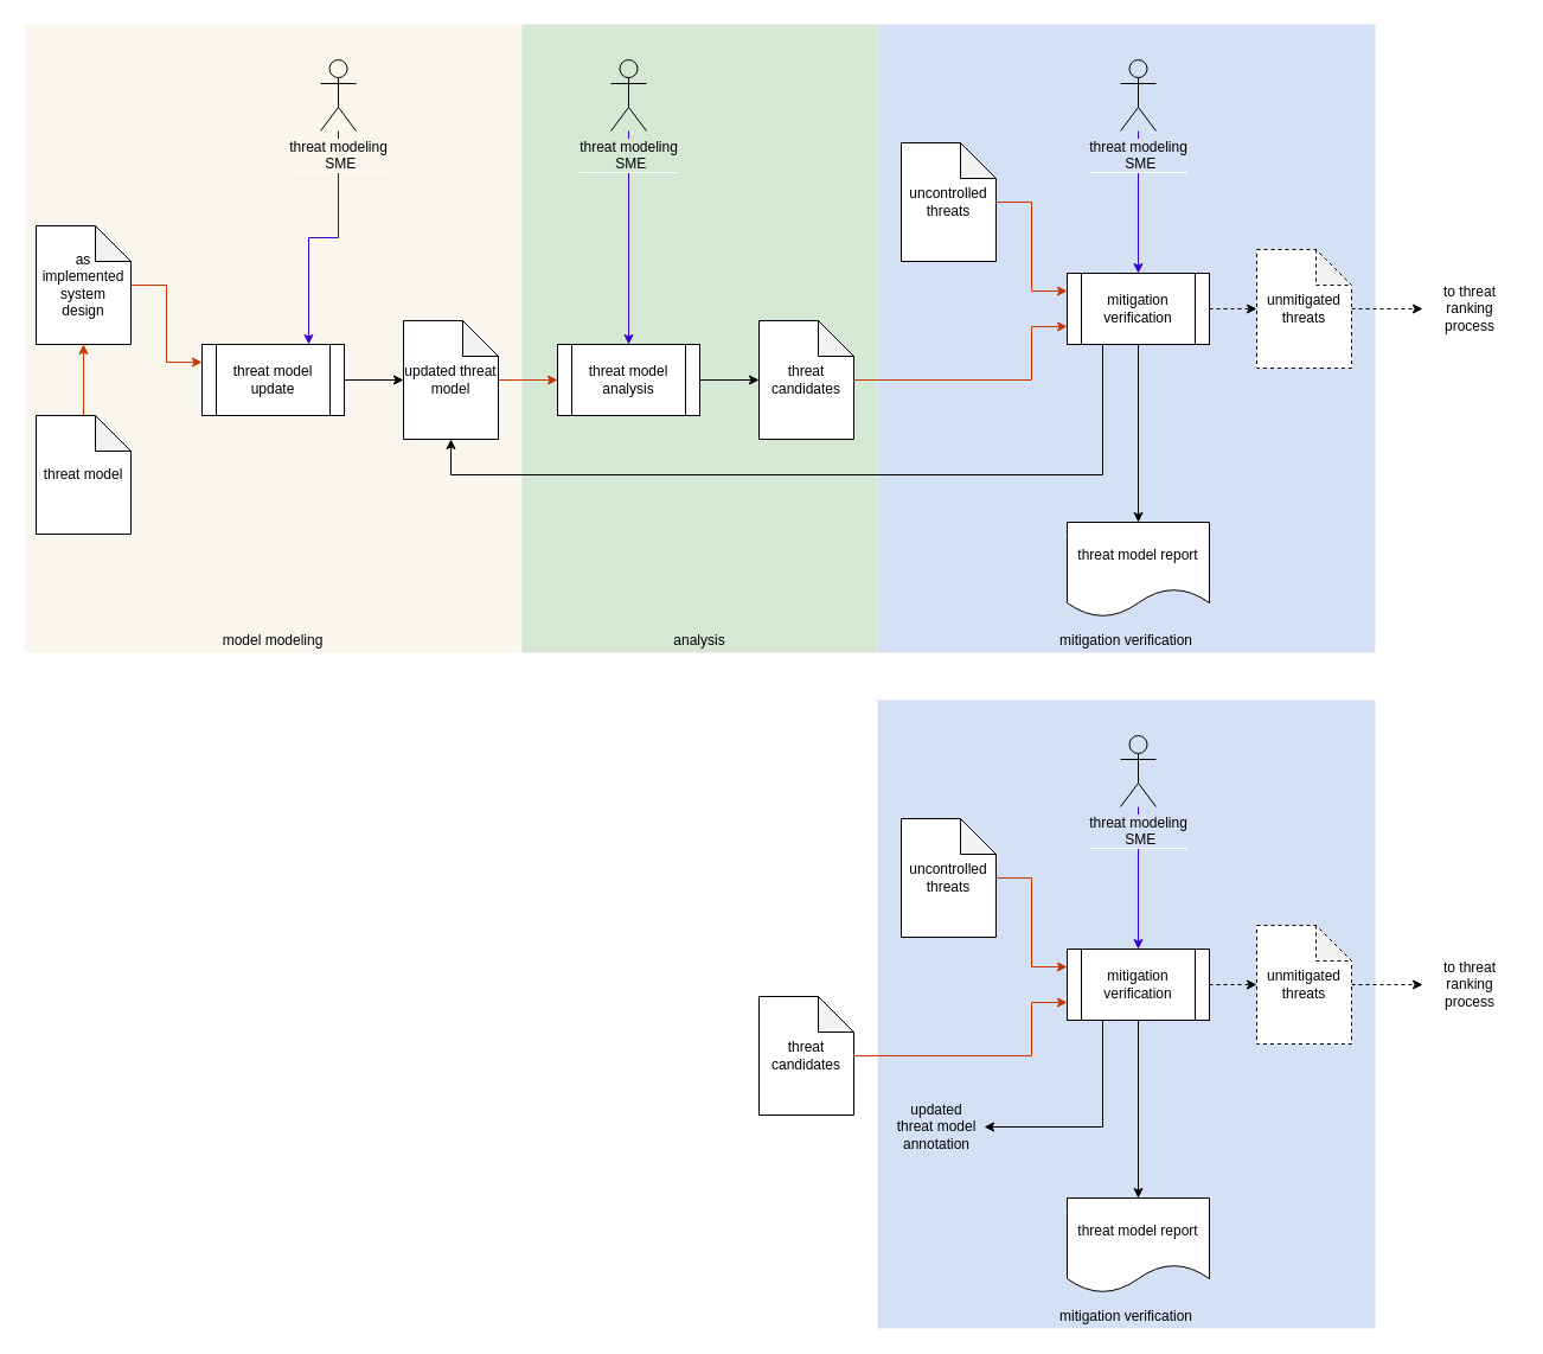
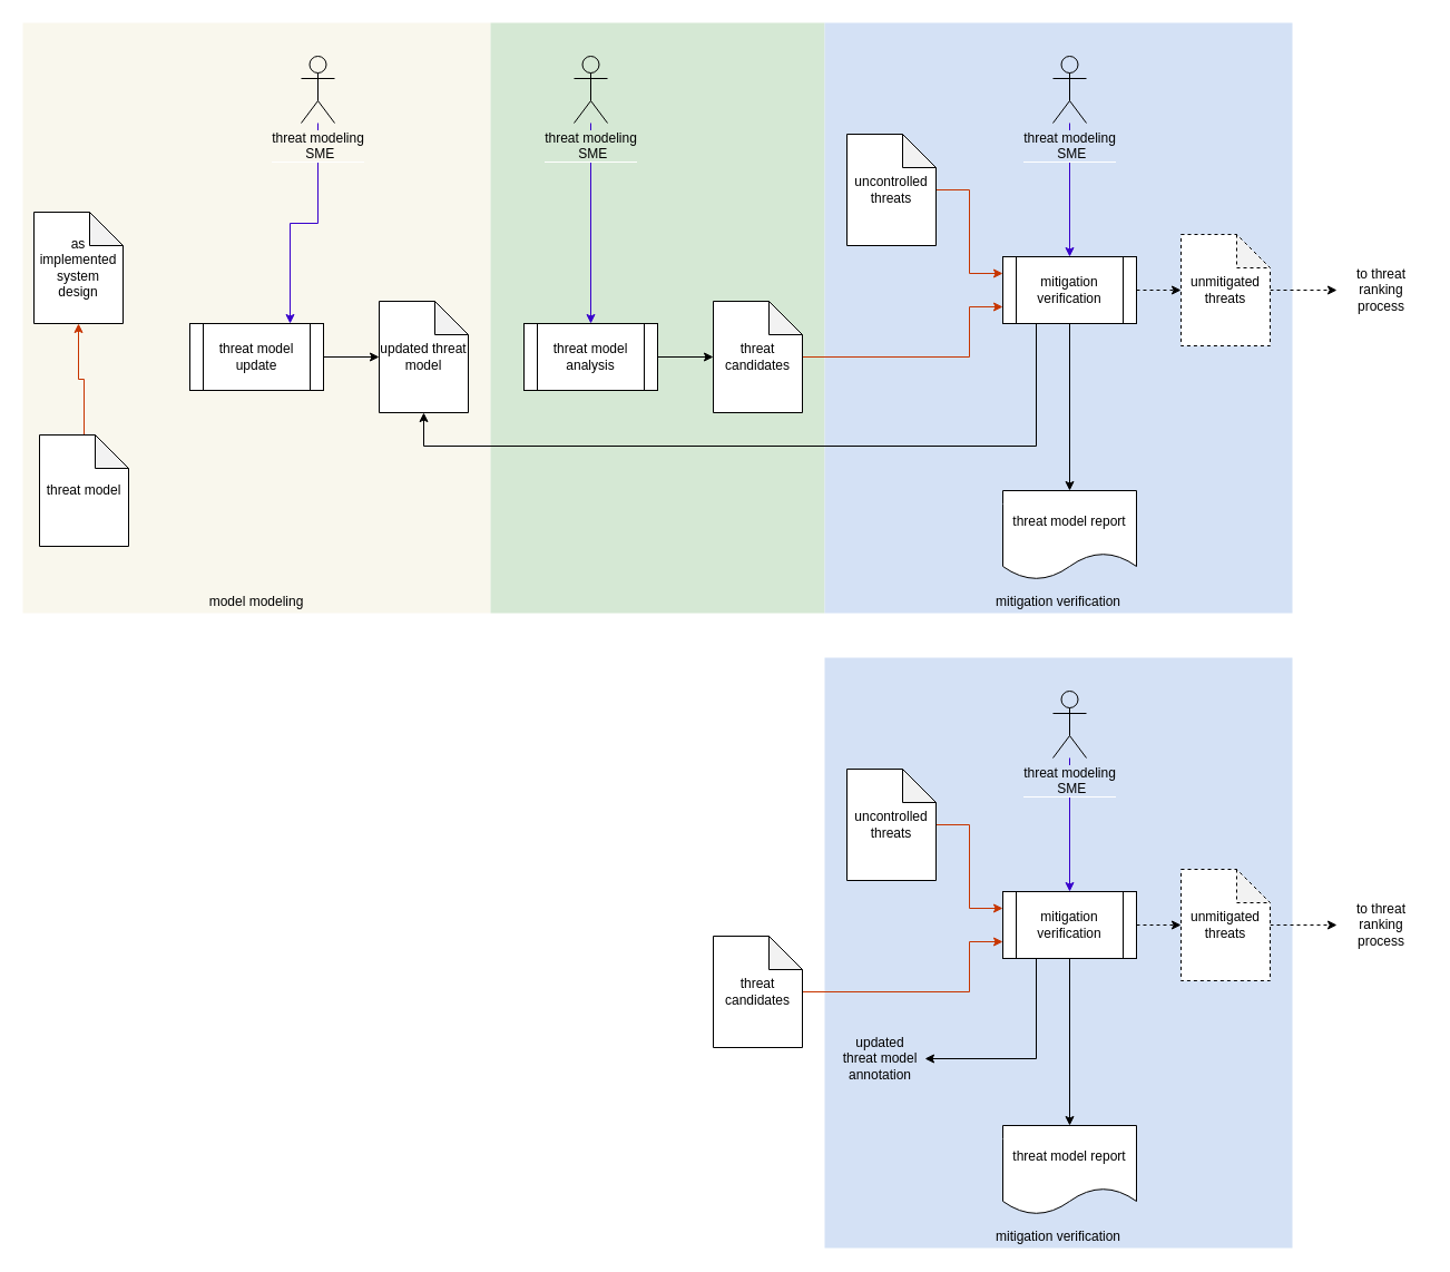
  <mxCell id="0" />
  <mxCell id="1" parent="0" />
  <mxCell id="2" value="" style="rounded=0;whiteSpace=wrap;html=1;fillColor=#f9f7ed;strokeColor=none;" parent="1" vertex="1"><mxGeometry x="20" y="20" width="420" height="530" as="geometry" /></mxCell>
  <mxCell id="3" value="" style="rounded=0;whiteSpace=wrap;html=1;strokeColor=none;fillColor=#D5E8D4;" parent="1" vertex="1"><mxGeometry x="440" y="20" width="300" height="530" as="geometry" /></mxCell>
  <mxCell id="4" value="" style="rounded=0;whiteSpace=wrap;html=1;strokeColor=none;fillColor=#D4E1F5;" parent="1" vertex="1"><mxGeometry x="740" y="20" width="420" height="530" as="geometry" /></mxCell>
  <mxCell id="5" value="threat model report" style="shape=document;whiteSpace=wrap;html=1;boundedLbl=1;" parent="1" vertex="1"><mxGeometry x="900" y="440" width="120" height="80" as="geometry" /></mxCell>
  <mxCell id="6" style="edgeStyle=orthogonalEdgeStyle;rounded=0;orthogonalLoop=1;jettySize=auto;html=1;entryX=0;entryY=0.5;entryDx=0;entryDy=0;entryPerimeter=0;" parent="1" source="7" target="14" edge="1"><mxGeometry relative="1" as="geometry" /></mxCell>
  <mxCell id="7" value="threat model analysis" style="shape=process;whiteSpace=wrap;html=1;backgroundOutline=1;" parent="1" vertex="1"><mxGeometry x="470" y="290" width="120" height="60" as="geometry" /></mxCell>
  <mxCell id="8" style="edgeStyle=orthogonalEdgeStyle;rounded=0;orthogonalLoop=1;jettySize=auto;html=1;entryX=0.75;entryY=0;entryDx=0;entryDy=0;fillColor=#6a00ff;strokeColor=#3700CC;" parent="1" source="30" target="22" edge="1"><mxGeometry relative="1" as="geometry" /></mxCell>
  <mxCell id="9" style="edgeStyle=orthogonalEdgeStyle;rounded=0;orthogonalLoop=1;jettySize=auto;html=1;entryX=0.5;entryY=0;entryDx=0;entryDy=0;fillColor=#6a00ff;strokeColor=#3700CC;" parent="1" source="28" target="18" edge="1"><mxGeometry relative="1" as="geometry"><mxPoint x="905" y="-140" as="sourcePoint" /><Array as="points"><mxPoint x="960" y="140" /><mxPoint x="960" y="140" /></Array></mxGeometry></mxCell>
  <mxCell id="10" style="edgeStyle=orthogonalEdgeStyle;rounded=0;orthogonalLoop=1;jettySize=auto;html=1;entryX=0.5;entryY=0;entryDx=0;entryDy=0;fillColor=#6a00ff;strokeColor=#3700CC;" parent="1" source="29" target="7" edge="1"><mxGeometry relative="1" as="geometry" /></mxCell>
- <mxCell id="11" style="edgeStyle=orthogonalEdgeStyle;rounded=0;orthogonalLoop=1;jettySize=auto;html=1;entryX=0;entryY=0.5;entryDx=0;entryDy=0;fillColor=#fa6800;strokeColor=#C73500;" parent="1" source="12" target="7" edge="1"><mxGeometry relative="1" as="geometry" /></mxCell>
  <mxCell id="12" value="updated threat model" style="shape=note;whiteSpace=wrap;html=1;backgroundOutline=1;darkOpacity=0.05;" parent="1" vertex="1"><mxGeometry x="340" y="270" width="80" height="100" as="geometry" /></mxCell>
  <mxCell id="13" style="edgeStyle=orthogonalEdgeStyle;rounded=0;orthogonalLoop=1;jettySize=auto;html=1;entryX=0;entryY=0.75;entryDx=0;entryDy=0;fillColor=#fa6800;strokeColor=#C73500;" parent="1" source="14" target="18" edge="1"><mxGeometry relative="1" as="geometry"><Array as="points"><mxPoint x="870" y="320" /><mxPoint x="870" y="275" /></Array></mxGeometry></mxCell>
  <mxCell id="14" value="threat candidates" style="shape=note;whiteSpace=wrap;html=1;backgroundOutline=1;darkOpacity=0.05;" parent="1" vertex="1"><mxGeometry x="640" y="270" width="80" height="100" as="geometry" /></mxCell>
  <mxCell id="15" style="edgeStyle=orthogonalEdgeStyle;rounded=0;orthogonalLoop=1;jettySize=auto;html=1;entryX=0;entryY=0.5;entryDx=0;entryDy=0;entryPerimeter=0;dashed=1;" parent="1" source="18" target="20" edge="1"><mxGeometry relative="1" as="geometry" /></mxCell>
  <mxCell id="16" style="edgeStyle=orthogonalEdgeStyle;rounded=0;orthogonalLoop=1;jettySize=auto;html=1;entryX=0.5;entryY=0;entryDx=0;entryDy=0;exitX=0.5;exitY=1;exitDx=0;exitDy=0;" parent="1" source="18" target="5" edge="1"><mxGeometry relative="1" as="geometry" /></mxCell>
  <mxCell id="17" style="edgeStyle=orthogonalEdgeStyle;rounded=0;orthogonalLoop=1;jettySize=auto;html=1;exitX=0.25;exitY=1;exitDx=0;exitDy=0;entryX=0.5;entryY=1;entryDx=0;entryDy=0;entryPerimeter=0;strokeWidth=1;" parent="1" source="18" target="12" edge="1"><mxGeometry relative="1" as="geometry"><mxPoint x="350" y="580" as="targetPoint" /><Array as="points"><mxPoint x="930" y="400" /><mxPoint x="380" y="400" /></Array></mxGeometry></mxCell>
  <mxCell id="18" value="mitigation verification" style="shape=process;whiteSpace=wrap;html=1;backgroundOutline=1;" parent="1" vertex="1"><mxGeometry x="900" y="230" width="120" height="60" as="geometry" /></mxCell>
  <mxCell id="19" style="edgeStyle=orthogonalEdgeStyle;rounded=0;orthogonalLoop=1;jettySize=auto;html=1;entryX=0;entryY=0.5;entryDx=0;entryDy=0;dashed=1;" edge="1" parent="1" source="20" target="35"><mxGeometry relative="1" as="geometry" /></mxCell>
  <mxCell id="20" value="unmitigated threats" style="shape=note;whiteSpace=wrap;html=1;backgroundOutline=1;darkOpacity=0.05;dashed=1;" parent="1" vertex="1"><mxGeometry x="1060" y="210" width="80" height="100" as="geometry" /></mxCell>
  <mxCell id="21" style="edgeStyle=orthogonalEdgeStyle;rounded=0;orthogonalLoop=1;jettySize=auto;html=1;entryX=0;entryY=0.5;entryDx=0;entryDy=0;entryPerimeter=0;" parent="1" source="22" target="12" edge="1"><mxGeometry relative="1" as="geometry" /></mxCell>
  <mxCell id="22" value="threat model update" style="shape=process;whiteSpace=wrap;html=1;backgroundOutline=1;" parent="1" vertex="1"><mxGeometry x="170" y="290" width="120" height="60" as="geometry" /></mxCell>
  <mxCell id="23" value="model modeling" style="text;html=1;strokeColor=none;fillColor=none;align=center;verticalAlign=middle;whiteSpace=wrap;rounded=0;" parent="1" vertex="1"><mxGeometry x="20" y="530" width="420" height="20" as="geometry" /></mxCell>
- <mxCell id="24" value="analysis" style="text;html=1;strokeColor=none;fillColor=none;align=center;verticalAlign=middle;whiteSpace=wrap;rounded=0;" parent="1" vertex="1"><mxGeometry x="440" y="530" width="300" height="20" as="geometry" /></mxCell>
  <mxCell id="25" value="mitigation verification" style="text;html=1;strokeColor=none;fillColor=none;align=center;verticalAlign=middle;whiteSpace=wrap;rounded=0;" parent="1" vertex="1"><mxGeometry x="740" y="530" width="420" height="20" as="geometry" /></mxCell>
- <mxCell id="26" style="edgeStyle=orthogonalEdgeStyle;rounded=0;orthogonalLoop=1;jettySize=auto;html=1;fillColor=#fa6800;entryX=0;entryY=0.25;entryDx=0;entryDy=0;strokeColor=#C73500;" parent="1" source="27" target="22" edge="1"><mxGeometry relative="1" as="geometry"><mxPoint x="170" y="320" as="targetPoint" /></mxGeometry></mxCell>
  <mxCell id="27" value="as implemented system&lt;br&gt;design" style="shape=note;whiteSpace=wrap;html=1;backgroundOutline=1;darkOpacity=0.05;" parent="1" vertex="1"><mxGeometry x="30" y="190" width="80" height="100" as="geometry" /></mxCell>
  <mxCell id="28" value="&lt;span style=&quot;background-color: rgb(212 , 225 , 245)&quot;&gt;threat modeling&lt;br&gt;&amp;nbsp; &amp;nbsp; &amp;nbsp; &amp;nbsp; &amp;nbsp;SME&amp;nbsp; &amp;nbsp; &amp;nbsp; &amp;nbsp;&amp;nbsp;&lt;/span&gt;" style="shape=umlActor;verticalLabelPosition=bottom;labelBackgroundColor=#ffffff;verticalAlign=top;html=1;outlineConnect=0;fillColor=#D4E1F5;" parent="1" vertex="1"><mxGeometry x="945" y="50" width="30" height="60" as="geometry" /></mxCell>
  <mxCell id="29" value="&lt;span style=&quot;background-color: rgb(213 , 232 , 212)&quot;&gt;threat modeling&lt;br&gt;&amp;nbsp; &amp;nbsp; &amp;nbsp; &amp;nbsp; &amp;nbsp;SME&amp;nbsp; &amp;nbsp; &amp;nbsp; &amp;nbsp;&amp;nbsp;&lt;/span&gt;" style="shape=umlActor;verticalLabelPosition=bottom;labelBackgroundColor=#ffffff;verticalAlign=top;html=1;outlineConnect=0;fillColor=#D5E8D4;" parent="1" vertex="1"><mxGeometry x="515" y="50" width="30" height="60" as="geometry" /></mxCell>
  <mxCell id="30" value="&lt;span style=&quot;background-color: rgb(249 , 247 , 237)&quot;&gt;threat modeling&lt;br&gt;&amp;nbsp; &amp;nbsp; &amp;nbsp; &amp;nbsp; &amp;nbsp;SME&amp;nbsp; &amp;nbsp; &amp;nbsp; &amp;nbsp;&amp;nbsp;&lt;/span&gt;" style="shape=umlActor;verticalLabelPosition=bottom;labelBackgroundColor=#ffffff;verticalAlign=top;html=1;outlineConnect=0;fillColor=#F9F7ED;" parent="1" vertex="1"><mxGeometry x="270" y="50" width="30" height="60" as="geometry" /></mxCell>
  <mxCell id="31" style="edgeStyle=orthogonalEdgeStyle;rounded=0;orthogonalLoop=1;jettySize=auto;html=1;strokeColor=#C73500;" edge="1" parent="1" source="32" target="27"><mxGeometry relative="1" as="geometry" /></mxCell>
- <mxCell id="32" value="threat model" style="shape=note;whiteSpace=wrap;html=1;backgroundOutline=1;darkOpacity=0.05;" vertex="1" parent="1"><mxGeometry x="30" y="350" width="80" height="100" as="geometry" /></mxCell>
+ <mxCell id="32" value="threat model" style="shape=note;whiteSpace=wrap;html=1;backgroundOutline=1;darkOpacity=0.05;" vertex="1" parent="1"><mxGeometry x="35" y="390" width="80" height="100" as="geometry" /></mxCell>
  <mxCell id="33" style="edgeStyle=orthogonalEdgeStyle;rounded=0;orthogonalLoop=1;jettySize=auto;html=1;entryX=0;entryY=0.25;entryDx=0;entryDy=0;strokeColor=#C73500;" edge="1" parent="1" source="34" target="18"><mxGeometry relative="1" as="geometry" /></mxCell>
  <mxCell id="34" value="uncontrolled threats" style="shape=note;whiteSpace=wrap;html=1;backgroundOutline=1;darkOpacity=0.05;" vertex="1" parent="1"><mxGeometry x="760" y="120" width="80" height="100" as="geometry" /></mxCell>
  <mxCell id="35" value="to threat ranking process" style="text;html=1;strokeColor=none;fillColor=none;align=center;verticalAlign=middle;whiteSpace=wrap;rounded=0;" vertex="1" parent="1"><mxGeometry x="1200" y="220" width="80" height="80" as="geometry" /></mxCell>
  <mxCell id="36" value="" style="rounded=0;whiteSpace=wrap;html=1;strokeColor=none;fillColor=#D4E1F5;" vertex="1" parent="1"><mxGeometry x="740" y="590" width="420" height="530" as="geometry" /></mxCell>
  <mxCell id="37" value="threat model report" style="shape=document;whiteSpace=wrap;html=1;boundedLbl=1;" vertex="1" parent="1"><mxGeometry x="900" y="1010" width="120" height="80" as="geometry" /></mxCell>
  <mxCell id="38" style="edgeStyle=orthogonalEdgeStyle;rounded=0;orthogonalLoop=1;jettySize=auto;html=1;entryX=0.5;entryY=0;entryDx=0;entryDy=0;fillColor=#6a00ff;strokeColor=#3700CC;" edge="1" source="48" target="44" parent="1"><mxGeometry relative="1" as="geometry"><mxPoint x="905" y="430" as="sourcePoint" /><Array as="points"><mxPoint x="960" y="710" /><mxPoint x="960" y="710" /></Array></mxGeometry></mxCell>
  <mxCell id="39" style="edgeStyle=orthogonalEdgeStyle;rounded=0;orthogonalLoop=1;jettySize=auto;html=1;entryX=0;entryY=0.75;entryDx=0;entryDy=0;fillColor=#fa6800;strokeColor=#C73500;" edge="1" source="40" target="44" parent="1"><mxGeometry relative="1" as="geometry"><Array as="points"><mxPoint x="870" y="890" /><mxPoint x="870" y="845" /></Array></mxGeometry></mxCell>
  <mxCell id="40" value="threat candidates" style="shape=note;whiteSpace=wrap;html=1;backgroundOutline=1;darkOpacity=0.05;" vertex="1" parent="1"><mxGeometry x="640" y="840" width="80" height="100" as="geometry" /></mxCell>
  <mxCell id="41" style="edgeStyle=orthogonalEdgeStyle;rounded=0;orthogonalLoop=1;jettySize=auto;html=1;entryX=0;entryY=0.5;entryDx=0;entryDy=0;entryPerimeter=0;dashed=1;" edge="1" source="44" target="46" parent="1"><mxGeometry relative="1" as="geometry" /></mxCell>
  <mxCell id="42" style="edgeStyle=orthogonalEdgeStyle;rounded=0;orthogonalLoop=1;jettySize=auto;html=1;entryX=0.5;entryY=0;entryDx=0;entryDy=0;exitX=0.5;exitY=1;exitDx=0;exitDy=0;" edge="1" source="44" target="37" parent="1"><mxGeometry relative="1" as="geometry" /></mxCell>
  <mxCell id="43" style="edgeStyle=orthogonalEdgeStyle;rounded=0;orthogonalLoop=1;jettySize=auto;html=1;exitX=0.25;exitY=1;exitDx=0;exitDy=0;entryX=1;entryY=0.5;entryDx=0;entryDy=0;strokeWidth=1;" edge="1" source="44" target="52" parent="1"><mxGeometry relative="1" as="geometry"><mxPoint x="380" y="940" as="targetPoint" /><Array as="points"><mxPoint x="930" y="950" /></Array></mxGeometry></mxCell>
  <mxCell id="44" value="mitigation verification" style="shape=process;whiteSpace=wrap;html=1;backgroundOutline=1;" vertex="1" parent="1"><mxGeometry x="900" y="800" width="120" height="60" as="geometry" /></mxCell>
  <mxCell id="45" style="edgeStyle=orthogonalEdgeStyle;rounded=0;orthogonalLoop=1;jettySize=auto;html=1;entryX=0;entryY=0.5;entryDx=0;entryDy=0;dashed=1;" edge="1" source="46" target="51" parent="1"><mxGeometry relative="1" as="geometry" /></mxCell>
  <mxCell id="46" value="unmitigated threats" style="shape=note;whiteSpace=wrap;html=1;backgroundOutline=1;darkOpacity=0.05;dashed=1;" vertex="1" parent="1"><mxGeometry x="1060" y="780" width="80" height="100" as="geometry" /></mxCell>
  <mxCell id="47" value="mitigation verification" style="text;html=1;strokeColor=none;fillColor=none;align=center;verticalAlign=middle;whiteSpace=wrap;rounded=0;" vertex="1" parent="1"><mxGeometry x="740" y="1100" width="420" height="20" as="geometry" /></mxCell>
  <mxCell id="48" value="&lt;span style=&quot;background-color: rgb(212 , 225 , 245)&quot;&gt;threat modeling&lt;br&gt;&amp;nbsp; &amp;nbsp; &amp;nbsp; &amp;nbsp; &amp;nbsp;SME&amp;nbsp; &amp;nbsp; &amp;nbsp; &amp;nbsp;&amp;nbsp;&lt;/span&gt;" style="shape=umlActor;verticalLabelPosition=bottom;labelBackgroundColor=#ffffff;verticalAlign=top;html=1;outlineConnect=0;fillColor=#D4E1F5;" vertex="1" parent="1"><mxGeometry x="945" y="620" width="30" height="60" as="geometry" /></mxCell>
  <mxCell id="49" style="edgeStyle=orthogonalEdgeStyle;rounded=0;orthogonalLoop=1;jettySize=auto;html=1;entryX=0;entryY=0.25;entryDx=0;entryDy=0;strokeColor=#C73500;" edge="1" source="50" target="44" parent="1"><mxGeometry relative="1" as="geometry" /></mxCell>
  <mxCell id="50" value="uncontrolled threats" style="shape=note;whiteSpace=wrap;html=1;backgroundOutline=1;darkOpacity=0.05;" vertex="1" parent="1"><mxGeometry x="760" y="690" width="80" height="100" as="geometry" /></mxCell>
  <mxCell id="51" value="to threat ranking process" style="text;html=1;strokeColor=none;fillColor=none;align=center;verticalAlign=middle;whiteSpace=wrap;rounded=0;" vertex="1" parent="1"><mxGeometry x="1200" y="790" width="80" height="80" as="geometry" /></mxCell>
  <mxCell id="52" value="updated&lt;br&gt;threat model annotation" style="text;html=1;strokeColor=none;fillColor=none;align=center;verticalAlign=middle;whiteSpace=wrap;rounded=0;" vertex="1" parent="1"><mxGeometry x="750" y="910" width="80" height="80" as="geometry" /></mxCell>
